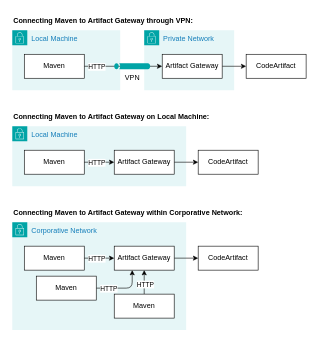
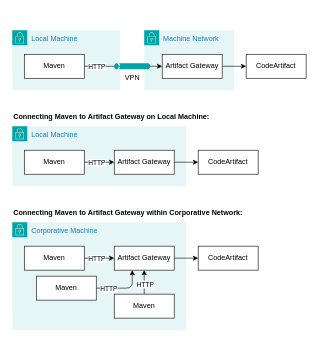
  <mxCell id="0" />
  <mxCell id="1" parent="0" />
  <mxCell id="2" value="Local Machine" style="points=[[0,0],[0.25,0],[0.5,0],[0.75,0],[1,0],[1,0.25],[1,0.5],[1,0.75],[1,1],[0.75,1],[0.5,1],[0.25,1],[0,1],[0,0.75],[0,0.5],[0,0.25]];outlineConnect=0;gradientColor=none;html=1;whiteSpace=wrap;fontSize=12;fontStyle=0;container=0;pointerEvents=0;collapsible=0;recursiveResize=0;shape=mxgraph.aws4.group;grIcon=mxgraph.aws4.group_security_group;grStroke=0;strokeColor=#00A4A6;fillColor=#E6F6F7;verticalAlign=top;align=left;spacingLeft=30;fontColor=#147EBA;dashed=0;" parent="1" vertex="1"><mxGeometry x="20" y="210" width="290" height="100" as="geometry" /></mxCell>
- <mxCell id="3" value="Private Network" style="points=[[0,0],[0.25,0],[0.5,0],[0.75,0],[1,0],[1,0.25],[1,0.5],[1,0.75],[1,1],[0.75,1],[0.5,1],[0.25,1],[0,1],[0,0.75],[0,0.5],[0,0.25]];outlineConnect=0;gradientColor=none;html=1;whiteSpace=wrap;fontSize=12;fontStyle=0;container=0;pointerEvents=0;collapsible=0;recursiveResize=0;shape=mxgraph.aws4.group;grIcon=mxgraph.aws4.group_security_group;grStroke=0;strokeColor=#00A4A6;fillColor=#E6F6F7;verticalAlign=top;align=left;spacingLeft=30;fontColor=#147EBA;dashed=0;" parent="1" vertex="1"><mxGeometry x="240" y="50" width="150" height="100" as="geometry" /></mxCell>
+ <mxCell id="3" value="Machine Network" style="points=[[0,0],[0.25,0],[0.5,0],[0.75,0],[1,0],[1,0.25],[1,0.5],[1,0.75],[1,1],[0.75,1],[0.5,1],[0.25,1],[0,1],[0,0.75],[0,0.5],[0,0.25]];outlineConnect=0;gradientColor=none;html=1;whiteSpace=wrap;fontSize=12;fontStyle=0;container=0;pointerEvents=0;collapsible=0;recursiveResize=0;shape=mxgraph.aws4.group;grIcon=mxgraph.aws4.group_security_group;grStroke=0;strokeColor=#00A4A6;fillColor=#E6F6F7;verticalAlign=top;align=left;spacingLeft=30;fontColor=#147EBA;dashed=0;" parent="1" vertex="1"><mxGeometry x="240" y="50" width="150" height="100" as="geometry" /></mxCell>
  <mxCell id="4" value="Local Machine" style="points=[[0,0],[0.25,0],[0.5,0],[0.75,0],[1,0],[1,0.25],[1,0.5],[1,0.75],[1,1],[0.75,1],[0.5,1],[0.25,1],[0,1],[0,0.75],[0,0.5],[0,0.25]];outlineConnect=0;gradientColor=none;html=1;whiteSpace=wrap;fontSize=12;fontStyle=0;container=0;pointerEvents=0;collapsible=0;recursiveResize=0;shape=mxgraph.aws4.group;grIcon=mxgraph.aws4.group_security_group;grStroke=0;strokeColor=#00A4A6;fillColor=#E6F6F7;verticalAlign=top;align=left;spacingLeft=30;fontColor=#147EBA;dashed=0;" parent="1" vertex="1"><mxGeometry x="20" y="50" width="180" height="100" as="geometry" /></mxCell>
  <mxCell id="5" style="edgeStyle=orthogonalEdgeStyle;rounded=0;orthogonalLoop=1;jettySize=auto;html=1;" parent="1" source="24" target="26" edge="1"><mxGeometry relative="1" as="geometry"><mxPoint x="190" y="100" as="targetPoint" /></mxGeometry></mxCell>
  <mxCell id="6" value="HTTP" style="edgeLabel;html=1;align=center;verticalAlign=middle;resizable=0;points=[];" parent="5" vertex="1" connectable="0"><mxGeometry x="-0.397" relative="1" as="geometry"><mxPoint x="-19" as="offset" /></mxGeometry></mxCell>
  <mxCell id="7" value="VPN" style="sketch=0;pointerEvents=1;shadow=0;dashed=0;html=1;strokeColor=none;fillColor=#00a4a6;labelPosition=center;verticalLabelPosition=bottom;verticalAlign=top;outlineConnect=0;align=center;shape=mxgraph.office.servers.tunnel_straight;" parent="1" vertex="1"><mxGeometry x="190" y="105" width="60" height="10" as="geometry" /></mxCell>
- <mxCell id="8" value="Corporative Network" style="points=[[0,0],[0.25,0],[0.5,0],[0.75,0],[1,0],[1,0.25],[1,0.5],[1,0.75],[1,1],[0.75,1],[0.5,1],[0.25,1],[0,1],[0,0.75],[0,0.5],[0,0.25]];outlineConnect=0;gradientColor=none;html=1;whiteSpace=wrap;fontSize=12;fontStyle=0;container=1;pointerEvents=0;collapsible=0;recursiveResize=0;shape=mxgraph.aws4.group;grIcon=mxgraph.aws4.group_security_group;grStroke=0;strokeColor=#00A4A6;fillColor=#E6F6F7;verticalAlign=top;align=left;spacingLeft=30;fontColor=#147EBA;dashed=0;" parent="1" vertex="1"><mxGeometry x="20" y="370" width="290" height="180" as="geometry" /></mxCell>
+ <mxCell id="8" value="Corporative Machine" style="points=[[0,0],[0.25,0],[0.5,0],[0.75,0],[1,0],[1,0.25],[1,0.5],[1,0.75],[1,1],[0.75,1],[0.5,1],[0.25,1],[0,1],[0,0.75],[0,0.5],[0,0.25]];outlineConnect=0;gradientColor=none;html=1;whiteSpace=wrap;fontSize=12;fontStyle=0;container=1;pointerEvents=0;collapsible=0;recursiveResize=0;shape=mxgraph.aws4.group;grIcon=mxgraph.aws4.group_security_group;grStroke=0;strokeColor=#00A4A6;fillColor=#E6F6F7;verticalAlign=top;align=left;spacingLeft=30;fontColor=#147EBA;dashed=0;" parent="1" vertex="1"><mxGeometry x="20" y="370" width="290" height="180" as="geometry" /></mxCell>
  <mxCell id="9" style="edgeStyle=orthogonalEdgeStyle;rounded=0;orthogonalLoop=1;jettySize=auto;html=1;" parent="8" source="10" target="11" edge="1"><mxGeometry relative="1" as="geometry" /></mxCell>
  <mxCell id="10" value="Artifact Gateway" style="rounded=0;whiteSpace=wrap;html=1;" parent="8" vertex="1"><mxGeometry x="170" y="40" width="100" height="40" as="geometry" /></mxCell>
  <mxCell id="11" value="CodeArtifact" style="rounded=0;whiteSpace=wrap;html=1;" parent="8" vertex="1"><mxGeometry x="310" y="40" width="100" height="40" as="geometry" /></mxCell>
  <mxCell id="12" value="Maven" style="rounded=0;whiteSpace=wrap;html=1;" parent="8" vertex="1"><mxGeometry x="20" y="40" width="100" height="40" as="geometry" /></mxCell>
  <mxCell id="13" style="edgeStyle=orthogonalEdgeStyle;rounded=0;orthogonalLoop=1;jettySize=auto;html=1;" parent="8" source="12" target="10" edge="1"><mxGeometry relative="1" as="geometry"><mxPoint x="-100" y="70" as="sourcePoint" /><mxPoint x="-50" y="70" as="targetPoint" /></mxGeometry></mxCell>
  <mxCell id="14" value="HTTP" style="edgeLabel;html=1;align=center;verticalAlign=middle;resizable=0;points=[];" parent="13" vertex="1" connectable="0"><mxGeometry x="-0.397" relative="1" as="geometry"><mxPoint x="5" as="offset" /></mxGeometry></mxCell>
  <mxCell id="15" style="edgeStyle=orthogonalEdgeStyle;rounded=1;orthogonalLoop=1;jettySize=auto;html=1;curved=0;" parent="8" source="17" target="10" edge="1"><mxGeometry relative="1" as="geometry"><Array as="points"><mxPoint x="200" y="110" /></Array></mxGeometry></mxCell>
  <mxCell id="16" value="HTTP" style="edgeLabel;html=1;align=center;verticalAlign=middle;resizable=0;points=[];" parent="15" vertex="1" connectable="0"><mxGeometry x="-0.653" relative="1" as="geometry"><mxPoint x="4" as="offset" /></mxGeometry></mxCell>
  <mxCell id="17" value="Maven" style="rounded=0;whiteSpace=wrap;html=1;" parent="8" vertex="1"><mxGeometry x="40" y="90" width="100" height="40" as="geometry" /></mxCell>
  <mxCell id="18" style="edgeStyle=orthogonalEdgeStyle;rounded=0;orthogonalLoop=1;jettySize=auto;html=1;" parent="8" source="20" target="10" edge="1"><mxGeometry relative="1" as="geometry" /></mxCell>
  <mxCell id="19" value="HTTP" style="edgeLabel;html=1;align=center;verticalAlign=middle;resizable=0;points=[];" parent="18" vertex="1" connectable="0"><mxGeometry x="-0.148" y="-1" relative="1" as="geometry"><mxPoint as="offset" /></mxGeometry></mxCell>
  <mxCell id="20" value="Maven" style="rounded=0;whiteSpace=wrap;html=1;" parent="8" vertex="1"><mxGeometry x="170" y="120" width="100" height="40" as="geometry" /></mxCell>
- <mxCell id="21" value="Connecting Maven to Artifact Gateway through VPN:" style="text;html=1;align=left;verticalAlign=middle;whiteSpace=wrap;rounded=0;fontStyle=1" parent="1" vertex="1"><mxGeometry x="20" y="20" width="430" height="30" as="geometry" /></mxCell>
  <mxCell id="22" value="Connecting Maven to Artifact Gateway on Local Machine:" style="text;html=1;align=left;verticalAlign=middle;whiteSpace=wrap;rounded=0;fontStyle=1" parent="1" vertex="1"><mxGeometry x="20" y="180" width="430" height="30" as="geometry" /></mxCell>
  <mxCell id="23" value="Connecting Maven to Artifact Gateway within Corporative Network:" style="text;html=1;align=left;verticalAlign=middle;whiteSpace=wrap;rounded=0;fontStyle=1" parent="1" vertex="1"><mxGeometry x="20" y="340" width="430" height="30" as="geometry" /></mxCell>
  <mxCell id="24" value="Maven" style="rounded=0;whiteSpace=wrap;html=1;" parent="1" vertex="1"><mxGeometry x="40" y="90" width="100" height="40" as="geometry" /></mxCell>
  <mxCell id="25" style="edgeStyle=orthogonalEdgeStyle;rounded=0;orthogonalLoop=1;jettySize=auto;html=1;" parent="1" source="26" target="27" edge="1"><mxGeometry relative="1" as="geometry" /></mxCell>
  <mxCell id="26" value="Artifact Gateway" style="rounded=0;whiteSpace=wrap;html=1;" parent="1" vertex="1"><mxGeometry x="270" y="90" width="100" height="40" as="geometry" /></mxCell>
  <mxCell id="27" value="CodeArtifact" style="rounded=0;whiteSpace=wrap;html=1;" parent="1" vertex="1"><mxGeometry x="410" y="90" width="100" height="40" as="geometry" /></mxCell>
  <mxCell id="28" value="Maven" style="rounded=0;whiteSpace=wrap;html=1;" parent="1" vertex="1"><mxGeometry x="40" y="250" width="100" height="40" as="geometry" /></mxCell>
  <mxCell id="29" style="edgeStyle=orthogonalEdgeStyle;rounded=0;orthogonalLoop=1;jettySize=auto;html=1;" parent="1" source="30" target="33" edge="1"><mxGeometry relative="1" as="geometry" /></mxCell>
  <mxCell id="30" value="Artifact Gateway" style="rounded=0;whiteSpace=wrap;html=1;" parent="1" vertex="1"><mxGeometry x="190" y="250" width="100" height="40" as="geometry" /></mxCell>
  <mxCell id="31" style="edgeStyle=orthogonalEdgeStyle;rounded=0;orthogonalLoop=1;jettySize=auto;html=1;" parent="1" source="28" target="30" edge="1"><mxGeometry relative="1" as="geometry"><mxPoint x="280" y="250" as="targetPoint" /></mxGeometry></mxCell>
  <mxCell id="32" value="HTTP" style="edgeLabel;html=1;align=center;verticalAlign=middle;resizable=0;points=[];" parent="31" vertex="1" connectable="0"><mxGeometry x="-0.397" relative="1" as="geometry"><mxPoint x="5" as="offset" /></mxGeometry></mxCell>
  <mxCell id="33" value="CodeArtifact" style="rounded=0;whiteSpace=wrap;html=1;" parent="1" vertex="1"><mxGeometry x="330" y="250" width="100" height="40" as="geometry" /></mxCell>
